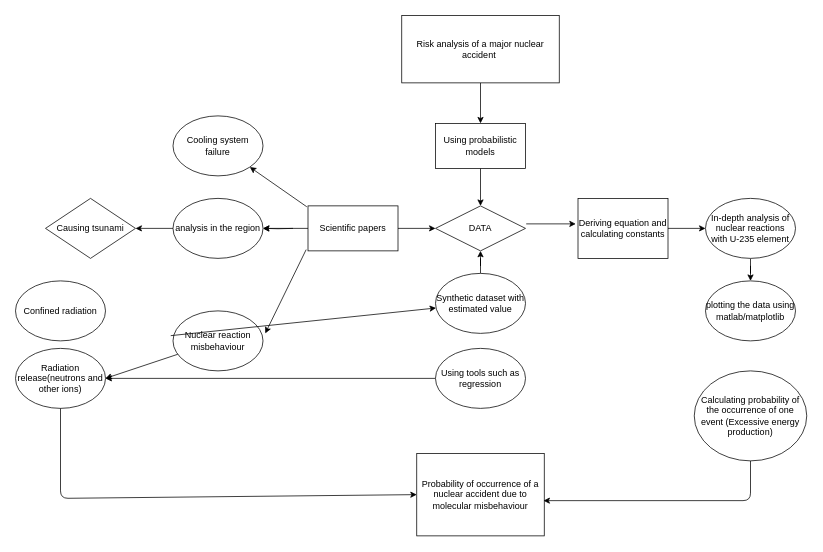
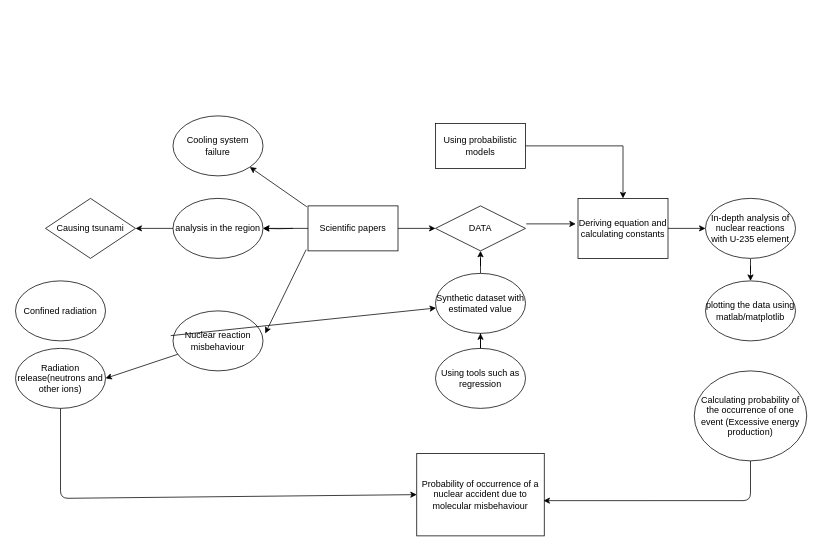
  <mxCell id="0" />
  <mxCell id="1" parent="0" />
- <mxCell id="2" style="edgeStyle=orthogonalEdgeStyle;rounded=0;orthogonalLoop=1;jettySize=auto;html=1;exitX=0.5;exitY=1;exitDx=0;exitDy=0;entryX=0.5;entryY=0;entryDx=0;entryDy=0;" edge="1" parent="1" source="3" target="5"><mxGeometry relative="1" as="geometry" /></mxCell>
- <mxCell id="3" value="Risk analysis of a major nuclear accident&amp;nbsp;" style="rounded=0;whiteSpace=wrap;html=1;" vertex="1" parent="1"><mxGeometry x="535" y="20" width="210" height="90" as="geometry" /></mxCell>
- <mxCell id="4" style="edgeStyle=orthogonalEdgeStyle;rounded=0;orthogonalLoop=1;jettySize=auto;html=1;entryX=0.5;entryY=0;entryDx=0;entryDy=0;" edge="1" parent="1" source="5" target="6"><mxGeometry relative="1" as="geometry" /></mxCell>
+ <mxCell id="4" style="edgeStyle=orthogonalEdgeStyle;rounded=0;orthogonalLoop=1;jettySize=auto;html=1;" edge="1" parent="1" source="5" target="10"><mxGeometry relative="1" as="geometry" /></mxCell>
  <mxCell id="5" value="Using probabilistic models" style="rounded=0;whiteSpace=wrap;html=1;" vertex="1" parent="1"><mxGeometry x="580" y="164" width="120" height="60" as="geometry" /></mxCell>
  <mxCell id="6" value="DATA" style="rhombus;whiteSpace=wrap;html=1;" vertex="1" parent="1"><mxGeometry x="580" y="274" width="120" height="60" as="geometry" /></mxCell>
  <mxCell id="7" style="edgeStyle=orthogonalEdgeStyle;rounded=0;orthogonalLoop=1;jettySize=auto;html=1;entryX=1;entryY=0.5;entryDx=0;entryDy=0;" edge="1" parent="1" target="12"><mxGeometry relative="1" as="geometry"><mxPoint x="390" y="304" as="sourcePoint" /></mxGeometry></mxCell>
  <mxCell id="8" value="" style="endArrow=classic;html=1;exitX=1;exitY=0.5;exitDx=0;exitDy=0;entryX=0;entryY=0.5;entryDx=0;entryDy=0;" edge="1" parent="1" target="6"><mxGeometry width="50" height="50" relative="1" as="geometry"><mxPoint x="510" y="304" as="sourcePoint" /><mxPoint x="700" y="244" as="targetPoint" /></mxGeometry></mxCell>
  <mxCell id="9" value="" style="edgeStyle=orthogonalEdgeStyle;rounded=0;orthogonalLoop=1;jettySize=auto;html=1;" edge="1" parent="1" source="10" target="32"><mxGeometry relative="1" as="geometry" /></mxCell>
  <mxCell id="10" value="Deriving equation and calculating constants" style="whiteSpace=wrap;html=1;rounded=0;" vertex="1" parent="1"><mxGeometry x="770" y="264" width="120" height="80" as="geometry" /></mxCell>
  <mxCell id="11" value="Cooling system failure" style="ellipse;whiteSpace=wrap;html=1;" vertex="1" parent="1"><mxGeometry x="230" y="154" width="120" height="80" as="geometry" /></mxCell>
  <mxCell id="12" value="analysis in the region" style="ellipse;whiteSpace=wrap;html=1;" vertex="1" parent="1"><mxGeometry x="230" y="264" width="120" height="80" as="geometry" /></mxCell>
  <mxCell id="13" value="Causing tsunami" style="rhombus;whiteSpace=wrap;html=1;" vertex="1" parent="1"><mxGeometry x="60" y="264" width="120" height="80" as="geometry" /></mxCell>
  <mxCell id="14" value="" style="endArrow=classic;html=1;exitX=0;exitY=0.5;exitDx=0;exitDy=0;entryX=1;entryY=0.5;entryDx=0;entryDy=0;" edge="1" parent="1" source="12" target="13"><mxGeometry width="50" height="50" relative="1" as="geometry"><mxPoint x="340" y="294" as="sourcePoint" /><mxPoint x="390" y="244" as="targetPoint" /></mxGeometry></mxCell>
  <mxCell id="15" value="" style="endArrow=classic;html=1;entryX=1;entryY=1;entryDx=0;entryDy=0;" edge="1" parent="1" target="11"><mxGeometry width="50" height="50" relative="1" as="geometry"><mxPoint x="408.381" y="275.187" as="sourcePoint" /><mxPoint x="390" y="244" as="targetPoint" /></mxGeometry></mxCell>
  <mxCell id="16" value="Confined radiation" style="ellipse;whiteSpace=wrap;html=1;" vertex="1" parent="1"><mxGeometry x="20" y="374" width="120" height="80" as="geometry" /></mxCell>
  <mxCell id="17" value="" style="endArrow=classic;html=1;entryX=-0.025;entryY=0.425;entryDx=0;entryDy=0;entryPerimeter=0;exitX=1.008;exitY=0.4;exitDx=0;exitDy=0;exitPerimeter=0;" edge="1" parent="1" source="6" target="10"><mxGeometry width="50" height="50" relative="1" as="geometry"><mxPoint x="630" y="294" as="sourcePoint" /><mxPoint x="680" y="244" as="targetPoint" /></mxGeometry></mxCell>
  <mxCell id="18" value="Nuclear reaction misbehaviour" style="ellipse;whiteSpace=wrap;html=1;" vertex="1" parent="1"><mxGeometry x="230" y="414" width="120" height="80" as="geometry" /></mxCell>
  <mxCell id="19" value="" style="endArrow=classic;html=1;exitX=0;exitY=1;exitDx=0;exitDy=0;entryX=1.025;entryY=0.375;entryDx=0;entryDy=0;entryPerimeter=0;" edge="1" parent="1" target="18"><mxGeometry width="50" height="50" relative="1" as="geometry"><mxPoint x="407.574" y="332.284" as="sourcePoint" /><mxPoint x="360" y="284" as="targetPoint" /></mxGeometry></mxCell>
  <mxCell id="20" value="" style="edgeStyle=orthogonalEdgeStyle;rounded=0;orthogonalLoop=1;jettySize=auto;html=1;" edge="1" parent="1" source="21" target="12"><mxGeometry relative="1" as="geometry" /></mxCell>
  <mxCell id="21" value="Scientific papers" style="rounded=0;whiteSpace=wrap;html=1;" vertex="1" parent="1"><mxGeometry x="410" y="274" width="120" height="60" as="geometry" /></mxCell>
  <mxCell id="22" value="" style="edgeStyle=orthogonalEdgeStyle;rounded=0;orthogonalLoop=1;jettySize=auto;html=1;" edge="1" parent="1" source="23" target="6"><mxGeometry relative="1" as="geometry" /></mxCell>
  <mxCell id="23" value="Synthetic dataset with estimated value" style="ellipse;whiteSpace=wrap;html=1;" vertex="1" parent="1"><mxGeometry x="580" y="364" width="120" height="80" as="geometry" /></mxCell>
- <mxCell id="24" value="" style="edgeStyle=orthogonalEdgeStyle;rounded=0;orthogonalLoop=1;jettySize=auto;html=1;" edge="1" parent="1" source="25" target="26"><mxGeometry relative="1" as="geometry" /></mxCell>
+ <mxCell id="24" value="" style="edgeStyle=orthogonalEdgeStyle;rounded=0;orthogonalLoop=1;jettySize=auto;html=1;" edge="1" parent="1" source="25" target="23"><mxGeometry relative="1" as="geometry" /></mxCell>
  <mxCell id="25" value="Using tools such as regression" style="ellipse;whiteSpace=wrap;html=1;" vertex="1" parent="1"><mxGeometry x="580" y="464" width="120" height="80" as="geometry" /></mxCell>
  <mxCell id="26" value="Radiation release(neutrons and other ions)" style="ellipse;whiteSpace=wrap;html=1;" vertex="1" parent="1"><mxGeometry x="20" y="464" width="120" height="80" as="geometry" /></mxCell>
  <mxCell id="27" value="" style="endArrow=classic;html=1;exitX=-0.025;exitY=0.413;exitDx=0;exitDy=0;exitPerimeter=0;" edge="1" parent="1" source="18" target="23"><mxGeometry width="50" height="50" relative="1" as="geometry"><mxPoint x="260" y="564" as="sourcePoint" /><mxPoint x="310" y="514" as="targetPoint" /></mxGeometry></mxCell>
  <mxCell id="28" value="" style="endArrow=classic;html=1;entryX=1;entryY=0.5;entryDx=0;entryDy=0;" edge="1" parent="1" source="18" target="26"><mxGeometry width="50" height="50" relative="1" as="geometry"><mxPoint x="260" y="564" as="sourcePoint" /><mxPoint x="310" y="514" as="targetPoint" /></mxGeometry></mxCell>
  <mxCell id="29" value="&lt;span style=&quot;white-space: normal&quot;&gt;plotting the data using matlab/matplotlib&lt;/span&gt;" style="ellipse;whiteSpace=wrap;html=1;" vertex="1" parent="1"><mxGeometry x="940" y="374" width="120" height="80" as="geometry" /></mxCell>
  <mxCell id="30" value="Calculating probability of the occurrence of one event (Excessive energy production)" style="ellipse;whiteSpace=wrap;html=1;" vertex="1" parent="1"><mxGeometry x="925" y="494" width="150" height="120" as="geometry" /></mxCell>
  <mxCell id="31" value="" style="edgeStyle=orthogonalEdgeStyle;rounded=0;orthogonalLoop=1;jettySize=auto;html=1;" edge="1" parent="1" source="32" target="29"><mxGeometry relative="1" as="geometry" /></mxCell>
  <mxCell id="32" value="In-depth analysis of nuclear reactions&lt;br&gt;with U-235 element" style="ellipse;whiteSpace=wrap;html=1;" vertex="1" parent="1"><mxGeometry x="940" y="264" width="120" height="80" as="geometry" /></mxCell>
  <mxCell id="33" value="&lt;span style=&quot;white-space: normal&quot;&gt;Probability of occurrence of a nuclear accident due to molecular misbehaviour&lt;/span&gt;" style="rounded=0;whiteSpace=wrap;html=1;" vertex="1" parent="1"><mxGeometry x="555" y="604" width="170" height="110" as="geometry" /></mxCell>
  <mxCell id="34" value="" style="endArrow=classic;html=1;entryX=0.994;entryY=0.573;entryDx=0;entryDy=0;entryPerimeter=0;exitX=0.5;exitY=1;exitDx=0;exitDy=0;" edge="1" parent="1" source="30" target="33"><mxGeometry width="50" height="50" relative="1" as="geometry"><mxPoint x="990" y="624" as="sourcePoint" /><mxPoint x="940" y="664" as="targetPoint" /><Array as="points"><mxPoint x="1000" y="667" /></Array></mxGeometry></mxCell>
  <mxCell id="35" value="" style="endArrow=classic;html=1;exitX=0.5;exitY=1;exitDx=0;exitDy=0;entryX=0;entryY=0.5;entryDx=0;entryDy=0;" edge="1" parent="1" source="26" target="33"><mxGeometry width="50" height="50" relative="1" as="geometry"><mxPoint x="240" y="644" as="sourcePoint" /><mxPoint x="290" y="594" as="targetPoint" /><Array as="points"><mxPoint x="80" y="664" /></Array></mxGeometry></mxCell>
